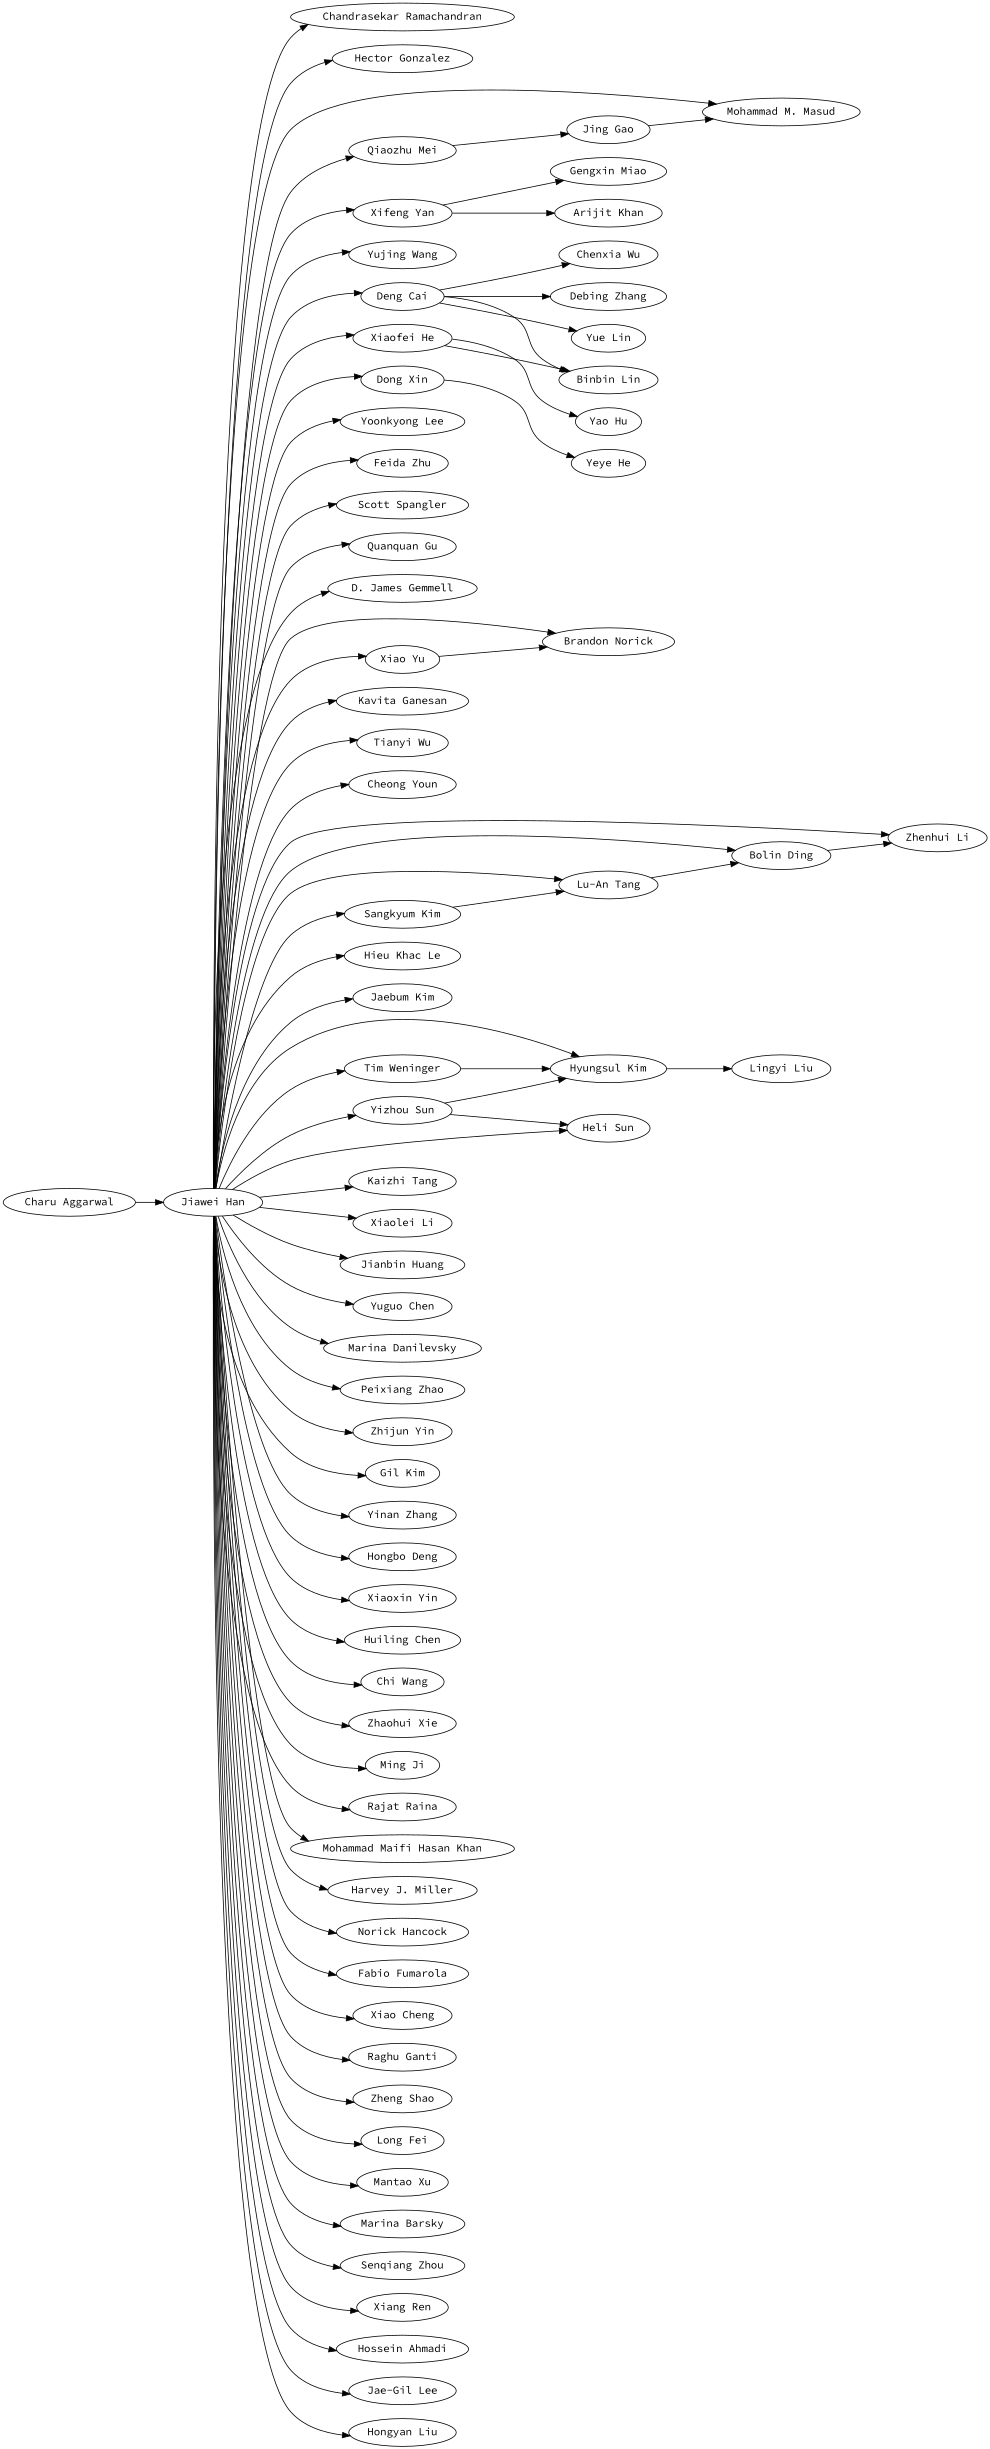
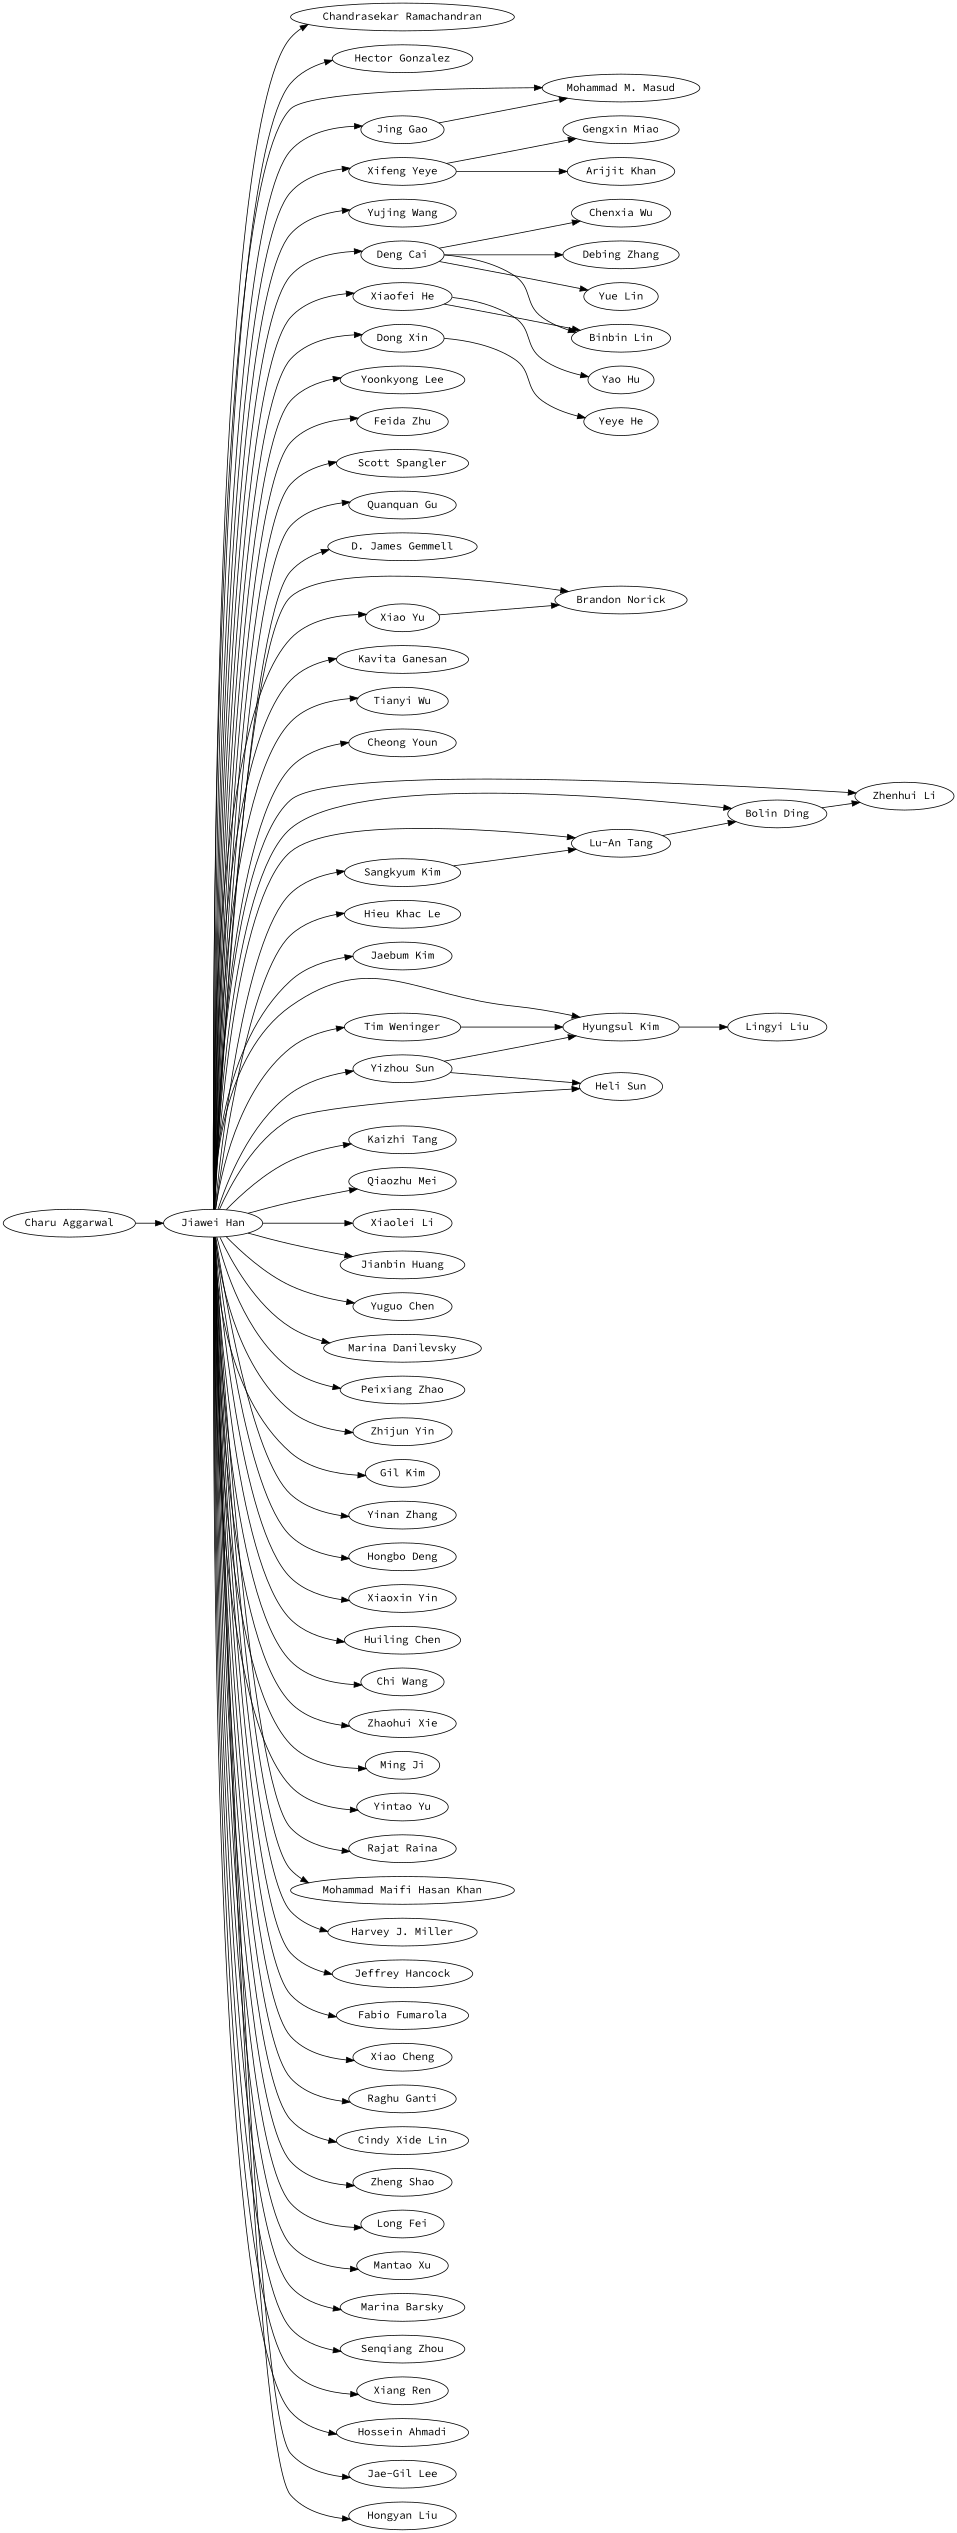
  strict digraph {
    fontname="Source Code Pro"
    rankdir=LR
    node [fontname="Source Code Pro"]
    edge [fontname="Source Code Pro"]
    "Jiawei Han"
    "Chandrasekar Ramachandran"
    "Hector Gonzalez"
    "Mohammad M. Masud"
-   "Xifeng Yan"
+   "Xifeng Yan" [label="Xifeng Yeye"]
    "Yujing Wang"
    "Deng Cai"
    "Dong Xin"
    "Yoonkyong Lee"
    "Feida Zhu"
    "Scott Spangler"
    "Quanquan Gu"
    "D. James Gemmell"
    "Xiao Yu"
    "Brandon Norick"
    "Kavita Ganesan"
    "Tianyi Wu"
    "Cheong Youn"
    "Lu-An Tang"
    "Zhenhui Li"
    "Hieu Khac Le"
    "Jaebum Kim"
    "Tim Weninger"
    "Kaizhi Tang"
    "Jing Gao"
    "Qiaozhu Mei"
    "Hyungsul Kim"
    "Xiaolei Li"
    "Jianbin Huang"
    "Yuguo Chen"
    "Yizhou Sun"
    "Heli Sun"
    "Marina Danilevsky"
    "Peixiang Zhao"
    "Zhijun Yin"
    n36 [label="Gil Kim"]
    "Yinan Zhang"
    "Hongbo Deng"
    "Xiaoxin Yin"
    "Huiling Chen"
    "Chi Wang"
    "Zhaohui Xie"
    "Ming Ji"
+   "Yintao Yu"
    "Xiaofei He"
    "Rajat Raina"
    "Mohammad Maifi Hasan Khan"
    "Harvey J. Miller"
-   "Jeffrey Hancock" [label="Norick Hancock"]
+   "Jeffrey Hancock"
    "Fabio Fumarola"
    "Xiao Cheng"
    "Raghu Ganti"
    "Bolin Ding"
    "Sangkyum Kim"
+   "Cindy Xide Lin"
    "Zheng Shao"
    "Long Fei"
    "Mantao Xu"
    "Marina Barsky"
    "Senqiang Zhou"
    "Xiang Ren"
    "Hossein Ahmadi"
    "Jae-Gil Lee"
    "Hongyan Liu"
    "Gengxin Miao"
    "Arijit Khan"
    "Chenxia Wu"
    "Debing Zhang"
    "Yue Lin"
    "Binbin Lin"
    "Yeye He"
    "Charu Aggarwal"
    "Lingyi Liu"
    "Yao Hu"
    "Jiawei Han" -> "Chandrasekar Ramachandran"
    "Jiawei Han" -> "Hector Gonzalez"
    "Jiawei Han" -> "Mohammad M. Masud"
    "Jiawei Han" -> "Xifeng Yan"
    "Jiawei Han" -> "Yujing Wang"
    "Jiawei Han" -> "Deng Cai"
    "Jiawei Han" -> "Dong Xin"
    "Jiawei Han" -> "Yoonkyong Lee"
    "Jiawei Han" -> "Feida Zhu"
    "Jiawei Han" -> "Scott Spangler"
    "Jiawei Han" -> "Quanquan Gu"
    "Jiawei Han" -> "D. James Gemmell"
    "Jiawei Han" -> "Xiao Yu"
    "Jiawei Han" -> "Brandon Norick"
    "Jiawei Han" -> "Kavita Ganesan"
    "Jiawei Han" -> "Tianyi Wu"
    "Jiawei Han" -> "Cheong Youn"
    "Jiawei Han" -> "Lu-An Tang"
    "Jiawei Han" -> "Zhenhui Li"
    "Jiawei Han" -> "Hieu Khac Le"
    "Jiawei Han" -> "Jaebum Kim"
    "Jiawei Han" -> "Tim Weninger"
    "Jiawei Han" -> "Kaizhi Tang"
-   "Qiaozhu Mei" -> "Jing Gao"
+   "Jiawei Han" -> "Jing Gao"
    "Jiawei Han" -> "Qiaozhu Mei"
    "Jiawei Han" -> "Hyungsul Kim"
    "Jiawei Han" -> "Xiaolei Li"
    "Jiawei Han" -> "Jianbin Huang"
    "Jiawei Han" -> "Yuguo Chen"
    "Jiawei Han" -> "Yizhou Sun"
    "Jiawei Han" -> "Heli Sun"
    "Jiawei Han" -> "Marina Danilevsky"
    "Jiawei Han" -> "Peixiang Zhao"
    "Jiawei Han" -> "Zhijun Yin"
    "Jiawei Han" -> n36
    "Jiawei Han" -> "Yinan Zhang"
    "Jiawei Han" -> "Hongbo Deng"
    "Jiawei Han" -> "Xiaoxin Yin"
    "Jiawei Han" -> "Huiling Chen"
    "Jiawei Han" -> "Chi Wang"
    "Jiawei Han" -> "Zhaohui Xie"
    "Jiawei Han" -> "Ming Ji"
+   "Jiawei Han" -> "Yintao Yu"
    "Jiawei Han" -> "Xiaofei He"
    "Jiawei Han" -> "Rajat Raina"
    "Jiawei Han" -> "Mohammad Maifi Hasan Khan"
    "Jiawei Han" -> "Harvey J. Miller"
    "Jiawei Han" -> "Jeffrey Hancock"
    "Jiawei Han" -> "Fabio Fumarola"
    "Jiawei Han" -> "Xiao Cheng"
    "Jiawei Han" -> "Raghu Ganti"
    "Jiawei Han" -> "Bolin Ding"
    "Jiawei Han" -> "Sangkyum Kim"
+   "Jiawei Han" -> "Cindy Xide Lin"
    "Jiawei Han" -> "Zheng Shao"
    "Jiawei Han" -> "Long Fei"
    "Jiawei Han" -> "Mantao Xu"
    "Jiawei Han" -> "Marina Barsky"
    "Jiawei Han" -> "Senqiang Zhou"
    "Jiawei Han" -> "Xiang Ren"
    "Jiawei Han" -> "Hossein Ahmadi"
    "Jiawei Han" -> "Jae-Gil Lee"
    "Jiawei Han" -> "Hongyan Liu"
    "Xifeng Yan" -> "Gengxin Miao"
    "Xifeng Yan" -> "Arijit Khan"
    "Deng Cai" -> "Chenxia Wu"
    "Deng Cai" -> "Debing Zhang"
    "Deng Cai" -> "Yue Lin"
    "Deng Cai" -> "Binbin Lin"
    "Dong Xin" -> "Yeye He"
    "Xiao Yu" -> "Brandon Norick"
    "Lu-An Tang" -> "Bolin Ding"
    "Tim Weninger" -> "Hyungsul Kim"
    "Jing Gao" -> "Mohammad M. Masud"
    "Hyungsul Kim" -> "Lingyi Liu"
    "Yizhou Sun" -> "Hyungsul Kim"
    "Yizhou Sun" -> "Heli Sun"
    "Xiaofei He" -> "Binbin Lin"
    "Xiaofei He" -> "Yao Hu"
    "Bolin Ding" -> "Zhenhui Li"
    "Sangkyum Kim" -> "Lu-An Tang"
    "Charu Aggarwal" -> "Jiawei Han"
  }
